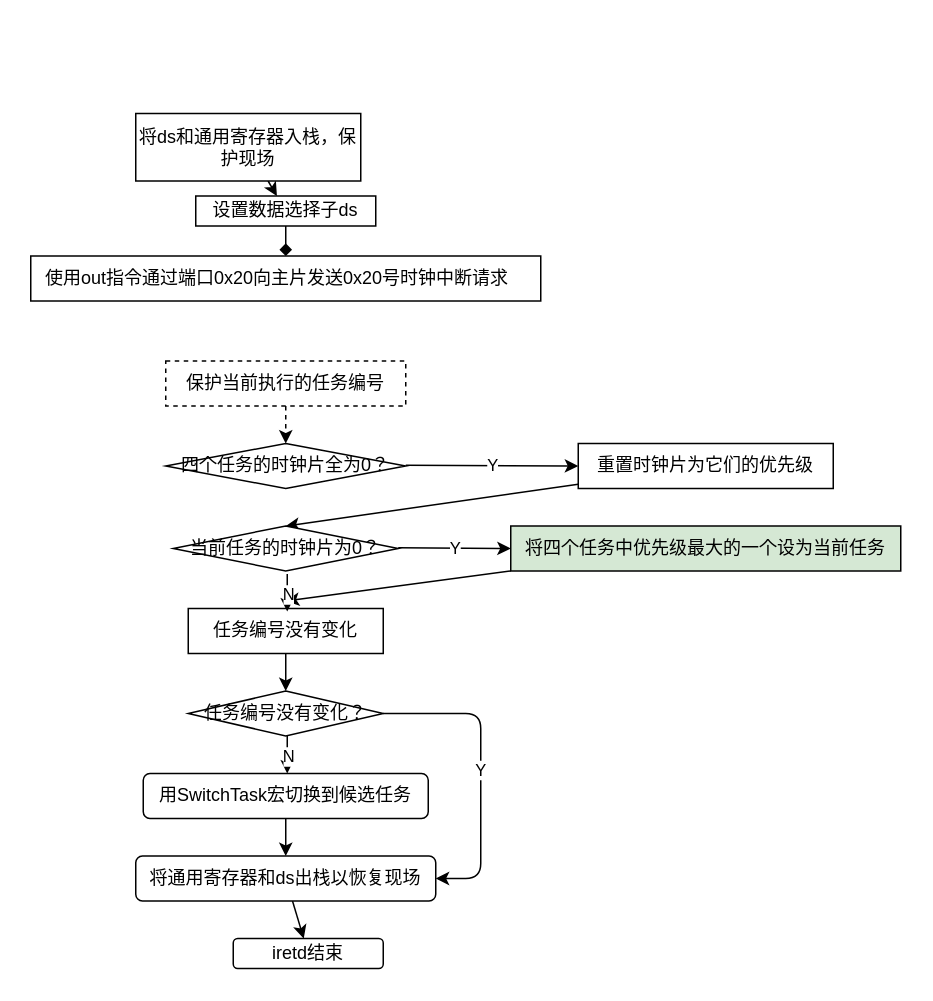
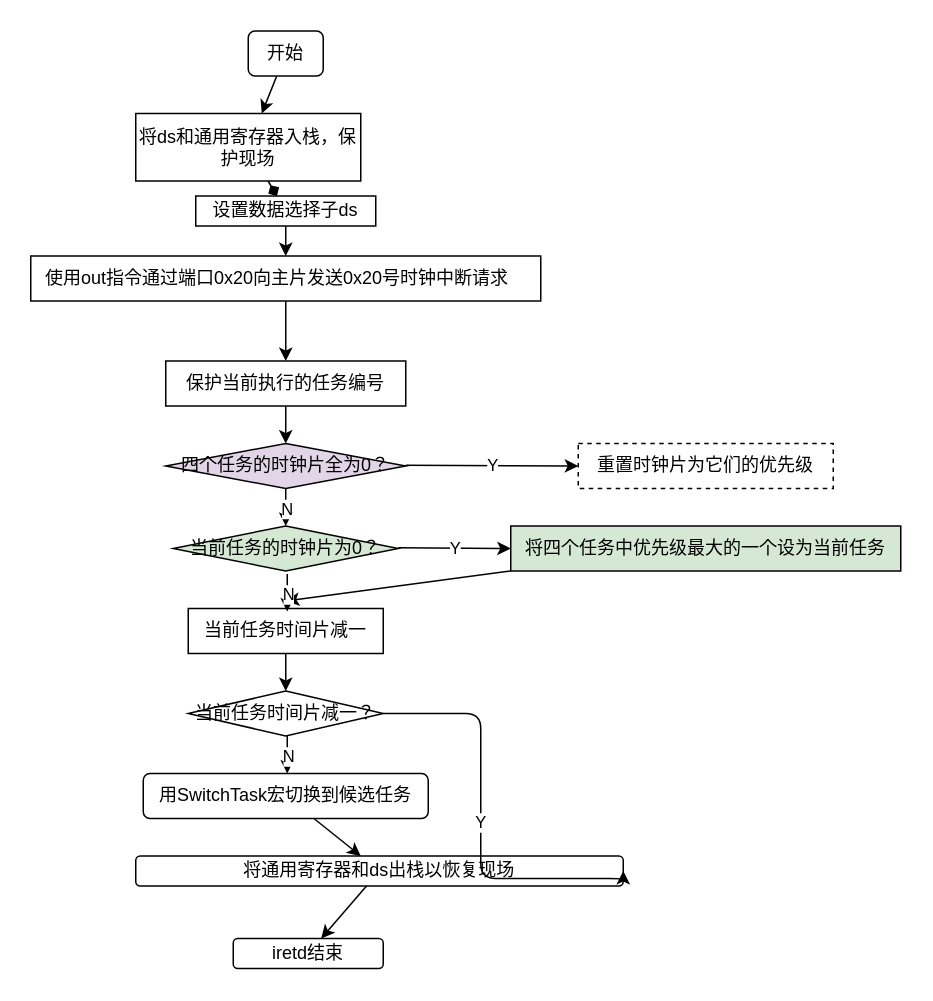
  <mxCell id="0" />
  <mxCell id="1" parent="0" />
  <mxCell id="2" value="" style="edgeStyle=none;html=1;" parent="1" source="3" target="25" edge="1"><mxGeometry relative="1" as="geometry" /></mxCell>
- <mxCell id="3" value="将通用寄存器和ds出栈以恢复现场" style="rounded=1;whiteSpace=wrap;html=1;" parent="1" vertex="1"><mxGeometry y="570" width="200" height="30" as="geometry" x="90" /></mxCell>
- <mxCell id="4" value="" style="edgeStyle=none;html=1;" parent="1" source="5" target="9" edge="1"><mxGeometry relative="1" as="geometry" /></mxCell>
+ <mxCell id="3" value="将通用寄存器和ds出栈以恢复现场" style="rounded=1;whiteSpace=wrap;html=1;" parent="1" vertex="1"><mxGeometry x="90" y="570" width="325" height="20" as="geometry" /></mxCell>
+ <mxCell id="4" value="" style="edgeStyle=none;html=1;endArrow=diamond;" parent="1" source="5" target="9" edge="1"><mxGeometry relative="1" as="geometry" /></mxCell>
  <mxCell id="5" value="将ds和通用寄存器入栈，保护现场" style="rounded=0;whiteSpace=wrap;html=1;" parent="1" vertex="1"><mxGeometry x="90" y="75" width="150" height="45" as="geometry" /></mxCell>
- <mxCell id="8" value="" style="edgeStyle=none;html=1;endArrow=diamond;" parent="1" source="9" target="11" edge="1"><mxGeometry relative="1" as="geometry" /></mxCell>
+ <mxCell id="6" value="" style="edgeStyle=none;html=1;" parent="1" source="7" target="5" edge="1"><mxGeometry relative="1" as="geometry" /></mxCell>
+ <mxCell id="7" value="开始" style="rounded=1;whiteSpace=wrap;html=1;" parent="1" vertex="1"><mxGeometry x="165" y="20" width="50" height="30" as="geometry" /></mxCell>
+ <mxCell id="8" value="" style="edgeStyle=none;html=1;" parent="1" source="9" target="11" edge="1"><mxGeometry relative="1" as="geometry" /></mxCell>
  <mxCell id="9" value="设置数据选择子ds" style="whiteSpace=wrap;html=1;rounded=0;" parent="1" vertex="1"><mxGeometry x="130" y="130" width="120" height="20" as="geometry" /></mxCell>
+ <mxCell id="10" value="" style="edgeStyle=none;html=1;" parent="1" source="11" target="13" edge="1"><mxGeometry relative="1" as="geometry" /></mxCell>
  <mxCell id="11" value="使用out指令通过端口0x20向主片发送0x20号时钟中断请求&lt;span style=&quot;white-space: pre;&quot;&gt;&#09;&lt;/span&gt;" style="whiteSpace=wrap;html=1;rounded=0;" parent="1" vertex="1"><mxGeometry x="20" y="170" width="340" height="30" as="geometry" /></mxCell>
- <mxCell id="12" value="" style="edgeStyle=none;html=1;dashed=1;" parent="1" source="13" target="14" edge="1"><mxGeometry relative="1" as="geometry" /></mxCell>
- <mxCell id="13" value="保护当前执行的任务编号" style="whiteSpace=wrap;html=1;rounded=0;dashed=1;" parent="1" vertex="1"><mxGeometry x="110" y="240" width="160" height="30" as="geometry" /></mxCell>
- <mxCell id="14" value="四个任务的时钟片全为0？" style="rhombus;whiteSpace=wrap;html=1;" parent="1" vertex="1"><mxGeometry x="110" y="295" width="160" height="30" as="geometry" /></mxCell>
- <mxCell id="15" style="edgeStyle=none;html=1;entryX=0.5;entryY=0;entryDx=0;entryDy=0;" parent="1" source="16" target="17" edge="1"><mxGeometry relative="1" as="geometry" /></mxCell>
- <mxCell id="16" value="重置时钟片为它们的优先级" style="whiteSpace=wrap;html=1;" parent="1" vertex="1"><mxGeometry x="385" y="295" width="170" height="30" as="geometry" /></mxCell>
- <mxCell id="17" value="当前任务的时钟片为0？" style="rhombus;whiteSpace=wrap;html=1;" parent="1" vertex="1"><mxGeometry x="115" y="350" width="150" height="30" as="geometry" /></mxCell>
+ <mxCell id="12" value="" style="edgeStyle=none;html=1;" parent="1" source="13" target="14" edge="1"><mxGeometry relative="1" as="geometry" /></mxCell>
+ <mxCell id="13" value="保护当前执行的任务编号" style="whiteSpace=wrap;html=1;rounded=0;" parent="1" vertex="1"><mxGeometry x="110" y="240" width="160" height="30" as="geometry" /></mxCell>
+ <mxCell id="14" value="四个任务的时钟片全为0？" style="rhombus;whiteSpace=wrap;html=1;fillColor=#e1d5e7;" parent="1" vertex="1"><mxGeometry x="110" y="295" width="160" height="30" as="geometry" /></mxCell>
+ <mxCell id="16" value="重置时钟片为它们的优先级" style="whiteSpace=wrap;html=1;dashed=1;" parent="1" vertex="1"><mxGeometry x="385" y="295" width="170" height="30" as="geometry" /></mxCell>
+ <mxCell id="17" value="当前任务的时钟片为0？" style="rhombus;whiteSpace=wrap;html=1;fillColor=#d5e8d4;" parent="1" vertex="1"><mxGeometry x="115" y="350" width="150" height="30" as="geometry" /></mxCell>
  <mxCell id="18" style="edgeStyle=none;html=1;exitX=0;exitY=1;exitDx=0;exitDy=0;" parent="1" source="19" edge="1"><mxGeometry relative="1" as="geometry"><mxPoint x="190" y="400" as="targetPoint" /></mxGeometry></mxCell>
  <mxCell id="19" value="将四个任务中优先级最大的一个设为当前任务" style="whiteSpace=wrap;html=1;fillColor=#d5e8d4;" parent="1" vertex="1"><mxGeometry x="340" y="350" width="260" height="30" as="geometry" /></mxCell>
  <mxCell id="20" value="" style="edgeStyle=none;html=1;" parent="1" source="21" target="22" edge="1"><mxGeometry relative="1" as="geometry" /></mxCell>
- <mxCell id="21" value="任务编号没有变化" style="whiteSpace=wrap;html=1;" parent="1" vertex="1"><mxGeometry x="125" y="405" width="130" height="30" as="geometry" /></mxCell>
- <mxCell id="22" value="任务编号没有变化？" style="rhombus;whiteSpace=wrap;html=1;" parent="1" vertex="1"><mxGeometry x="125" y="460" width="130" height="30" as="geometry" /></mxCell>
+ <mxCell id="21" value="当前任务时间片减一" style="whiteSpace=wrap;html=1;" parent="1" vertex="1"><mxGeometry x="125" y="405" width="130" height="30" as="geometry" /></mxCell>
+ <mxCell id="22" value="当前任务时间片减一？" style="rhombus;whiteSpace=wrap;html=1;" parent="1" vertex="1"><mxGeometry x="125" y="460" width="130" height="30" as="geometry" /></mxCell>
  <mxCell id="23" value="" style="edgeStyle=none;html=1;" parent="1" source="24" target="3" edge="1"><mxGeometry relative="1" as="geometry" /></mxCell>
  <mxCell id="24" value="用SwitchTask宏切换到候选任务" style="rounded=1;whiteSpace=wrap;html=1;" parent="1" vertex="1"><mxGeometry x="95" y="515" width="190" height="30" as="geometry" /></mxCell>
  <mxCell id="25" value="iretd结束" style="whiteSpace=wrap;html=1;rounded=1;" parent="1" vertex="1"><mxGeometry x="155" y="625" width="100" height="20" as="geometry" /></mxCell>
  <mxCell id="26" value="Y" style="endArrow=classic;html=1;exitX=1;exitY=0.5;exitDx=0;exitDy=0;edgeStyle=orthogonalEdgeStyle;entryX=1;entryY=0.5;entryDx=0;entryDy=0;" parent="1" source="22" target="3" edge="1"><mxGeometry relative="1" as="geometry"><mxPoint x="670" y="470" as="sourcePoint" /><mxPoint x="330" y="630" as="targetPoint" /><Array as="points"><mxPoint x="320" y="475" /><mxPoint x="320" y="585" /></Array></mxGeometry></mxCell>
  <mxCell id="27" value="Y" style="endArrow=classic;html=1;entryX=0;entryY=0.5;entryDx=0;entryDy=0;" parent="1" target="16" edge="1"><mxGeometry relative="1" as="geometry"><mxPoint x="270" y="309.52" as="sourcePoint" /><mxPoint x="370" y="309.52" as="targetPoint" /></mxGeometry></mxCell>
  <mxCell id="28" value="Y" style="edgeLabel;resizable=0;html=1;align=center;verticalAlign=middle;" parent="27" connectable="0" vertex="1"><mxGeometry relative="1" as="geometry" /></mxCell>
  <mxCell id="29" value="Y" style="endArrow=classic;html=1;entryX=0;entryY=0.5;entryDx=0;entryDy=0;" parent="1" target="19" edge="1"><mxGeometry relative="1" as="geometry"><mxPoint x="265" y="364.52" as="sourcePoint" /><mxPoint x="380" y="365" as="targetPoint" /></mxGeometry></mxCell>
  <mxCell id="30" value="Y" style="edgeLabel;resizable=0;html=1;align=center;verticalAlign=middle;" parent="29" connectable="0" vertex="1"><mxGeometry relative="1" as="geometry" /></mxCell>
+ <mxCell id="31" value="" style="endArrow=classic;html=1;entryX=0.5;entryY=0;entryDx=0;entryDy=0;exitX=0.5;exitY=1;exitDx=0;exitDy=0;" parent="1" source="14" target="17" edge="1"><mxGeometry relative="1" as="geometry"><mxPoint x="190" y="330" as="sourcePoint" /><mxPoint x="290" y="330" as="targetPoint" /></mxGeometry></mxCell>
+ <mxCell id="32" value="N" style="edgeLabel;resizable=0;html=1;align=center;verticalAlign=middle;" parent="31" connectable="0" vertex="1"><mxGeometry relative="1" as="geometry" /></mxCell>
  <mxCell id="33" value="" style="endArrow=classic;html=1;entryX=0.5;entryY=0;entryDx=0;entryDy=0;exitX=0.5;exitY=1;exitDx=0;exitDy=0;" parent="1" edge="1"><mxGeometry relative="1" as="geometry"><mxPoint x="191" y="382" as="sourcePoint" /><mxPoint x="191" y="407" as="targetPoint" /></mxGeometry></mxCell>
  <mxCell id="34" value="N" style="edgeLabel;resizable=0;html=1;align=center;verticalAlign=middle;" parent="33" connectable="0" vertex="1"><mxGeometry relative="1" as="geometry" /></mxCell>
  <mxCell id="35" value="" style="endArrow=classic;html=1;entryX=0.5;entryY=0;entryDx=0;entryDy=0;exitX=0.5;exitY=1;exitDx=0;exitDy=0;" parent="1" edge="1"><mxGeometry relative="1" as="geometry"><mxPoint x="191" y="490" as="sourcePoint" /><mxPoint x="191" y="515" as="targetPoint" /></mxGeometry></mxCell>
  <mxCell id="36" value="N" style="edgeLabel;resizable=0;html=1;align=center;verticalAlign=middle;" parent="35" connectable="0" vertex="1"><mxGeometry relative="1" as="geometry" /></mxCell>
